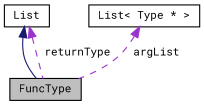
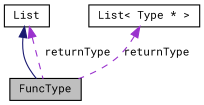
  digraph {
    fontname="Roboto Mono"
    node [color=black fillcolor=white fontname="Roboto Mono" fontsize=10 shape=record style=filled]
    edge [color=darkorchid3 dir=back fontname="Roboto Mono" fontsize=10 labelfontname=Helvetica labelfontsize=10 style=dashed]
    n1 [fillcolor=grey75 fontcolor=black height=0.2 label=FuncType width=0.4]
    n2 [height=0.2 label=List width=0.4]
    n3 [height=0.2 label="List\< Type * \>" width=0.4]
    n2 -> n1 [color=midnightblue style=solid]
    n2 -> n1 [label=" returnType"]
-   n3 -> n1 [label=" argList"]
+   n3 -> n1 [label=" returnType"]
  }
